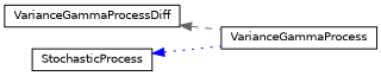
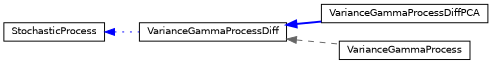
  digraph {
    rankdir=LR
    node [color=black fontname=Helvetica fontsize=10 shape=record]
    edge [color=blue dir=back fontname=Helvetica fontsize=10 labelfontname=Helvetica labelfontsize=10]
+   n1 [height=0.2 label=VarianceGammaProcessDiffPCA width=0.4]
    n2 [height=0.2 label=VarianceGammaProcessDiff width=0.4]
    n3 [height=0.2 label=VarianceGammaProcess width=0.4]
    n4 [height=0.2 label=StochasticProcess width=0.4]
+   n2 -> n1 [style=bold]
    n2 -> n3 [color=gray40 style=dashed]
-   n4 -> n3 [style=dotted]
+   n4 -> n2 [style=dotted]
  }
